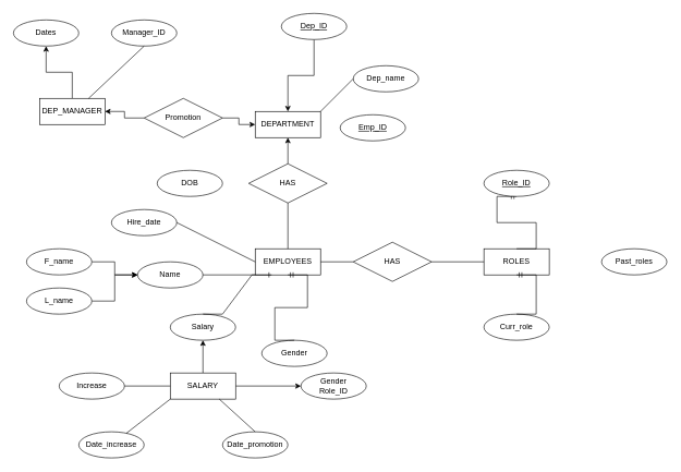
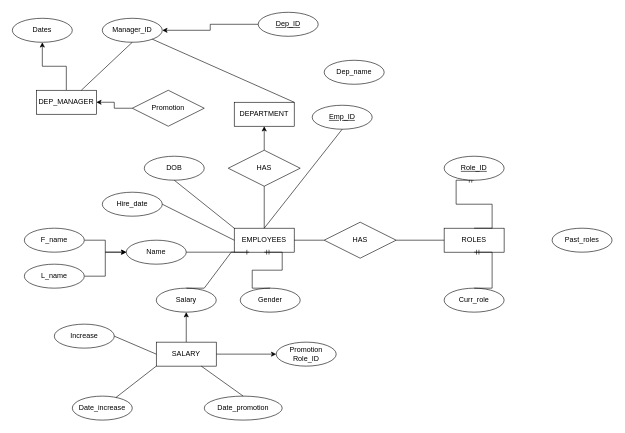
  <mxCell id="0" />
  <mxCell id="1" parent="0" />
  <mxCell id="2" value="EMPLOYEES" style="whiteSpace=wrap;html=1;align=center;" parent="1" vertex="1"><mxGeometry x="390" y="380" width="100" height="40" as="geometry" /></mxCell>
  <mxCell id="3" value="Emp_ID" style="ellipse;whiteSpace=wrap;html=1;align=center;fontStyle=4;" parent="1" vertex="1"><mxGeometry x="520" y="175" width="100" height="40" as="geometry" /></mxCell>
  <mxCell id="4" value="Name" style="ellipse;whiteSpace=wrap;html=1;align=center;" parent="1" vertex="1"><mxGeometry x="210" y="400" width="100" height="40" as="geometry" /></mxCell>
  <mxCell id="5" value="DOB" style="ellipse;whiteSpace=wrap;html=1;align=center;" parent="1" vertex="1"><mxGeometry x="240" y="260" width="100" height="40" as="geometry" /></mxCell>
- <mxCell id="6" value="Gender" style="ellipse;whiteSpace=wrap;html=1;align=center;" parent="1" vertex="1"><mxGeometry x="400" y="520" width="100" height="40" as="geometry" /></mxCell>
+ <mxCell id="6" value="Gender" style="ellipse;whiteSpace=wrap;html=1;align=center;" parent="1" vertex="1"><mxGeometry x="400" y="480" width="100" height="40" as="geometry" /></mxCell>
  <mxCell id="7" value="Salary" style="ellipse;whiteSpace=wrap;html=1;align=center;" parent="1" vertex="1"><mxGeometry x="260" y="480" width="100" height="40" as="geometry" /></mxCell>
  <mxCell id="8" value="Hire_date" style="ellipse;whiteSpace=wrap;html=1;align=center;" parent="1" vertex="1"><mxGeometry x="170" y="320" width="100" height="40" as="geometry" /></mxCell>
  <mxCell id="9" value="ROLES" style="whiteSpace=wrap;html=1;align=center;" parent="1" vertex="1"><mxGeometry x="740" y="380" width="100" height="40" as="geometry" /></mxCell>
  <mxCell id="10" value="HAS" style="shape=rhombus;perimeter=rhombusPerimeter;whiteSpace=wrap;html=1;align=center;" parent="1" vertex="1"><mxGeometry x="540" y="370" width="120" height="60" as="geometry" /></mxCell>
  <mxCell id="11" value="" style="endArrow=none;html=1;rounded=0;exitX=1;exitY=0.5;exitDx=0;exitDy=0;entryX=0;entryY=0.5;entryDx=0;entryDy=0;" parent="1" source="2" target="10" edge="1"><mxGeometry relative="1" as="geometry"><mxPoint x="550" y="380" as="sourcePoint" /><mxPoint x="710" y="380" as="targetPoint" /></mxGeometry></mxCell>
  <mxCell id="12" value="" style="endArrow=none;html=1;rounded=0;exitX=1;exitY=0.5;exitDx=0;exitDy=0;entryX=0;entryY=0.5;entryDx=0;entryDy=0;" parent="1" source="10" target="9" edge="1"><mxGeometry relative="1" as="geometry"><mxPoint x="550" y="380" as="sourcePoint" /><mxPoint x="710" y="380" as="targetPoint" /></mxGeometry></mxCell>
+ <mxCell id="13" value="" style="endArrow=none;html=1;rounded=0;exitX=0.5;exitY=1;exitDx=0;exitDy=0;entryX=0.5;entryY=0;entryDx=0;entryDy=0;" parent="1" source="3" target="2" edge="1"><mxGeometry relative="1" as="geometry"><mxPoint x="550" y="380" as="sourcePoint" /><mxPoint x="710" y="380" as="targetPoint" /></mxGeometry></mxCell>
+ <mxCell id="14" value="" style="endArrow=none;html=1;rounded=0;exitX=0.5;exitY=1;exitDx=0;exitDy=0;entryX=0;entryY=0;entryDx=0;entryDy=0;" parent="1" source="5" target="2" edge="1"><mxGeometry relative="1" as="geometry"><mxPoint x="550" y="380" as="sourcePoint" /><mxPoint x="710" y="380" as="targetPoint" /></mxGeometry></mxCell>
  <mxCell id="15" value="" style="endArrow=none;html=1;rounded=0;exitX=1;exitY=0.5;exitDx=0;exitDy=0;entryX=0;entryY=0.5;entryDx=0;entryDy=0;" parent="1" source="8" target="2" edge="1"><mxGeometry relative="1" as="geometry"><mxPoint x="550" y="380" as="sourcePoint" /><mxPoint x="710" y="380" as="targetPoint" /></mxGeometry></mxCell>
  <mxCell id="16" value="" style="endArrow=none;html=1;rounded=0;exitX=1;exitY=0.5;exitDx=0;exitDy=0;entryX=0;entryY=1;entryDx=0;entryDy=0;" parent="1" source="4" target="2" edge="1"><mxGeometry relative="1" as="geometry"><mxPoint x="550" y="380" as="sourcePoint" /><mxPoint x="710" y="380" as="targetPoint" /></mxGeometry></mxCell>
  <mxCell id="17" value="Curr_role" style="ellipse;whiteSpace=wrap;html=1;align=center;" vertex="1" parent="1"><mxGeometry x="740" y="480" width="100" height="40" as="geometry" /></mxCell>
  <mxCell id="18" value="Past_roles" style="ellipse;whiteSpace=wrap;html=1;align=center;" vertex="1" parent="1"><mxGeometry x="920" y="380" width="100" height="40" as="geometry" /></mxCell>
  <mxCell id="19" value="" style="edgeStyle=entityRelationEdgeStyle;fontSize=12;html=1;endArrow=ERone;endFill=1;rounded=0;exitX=0.5;exitY=0;exitDx=0;exitDy=0;entryX=0.25;entryY=1;entryDx=0;entryDy=0;" edge="1" parent="1" source="7" target="2"><mxGeometry width="100" height="100" relative="1" as="geometry"><mxPoint x="610" y="430" as="sourcePoint" /><mxPoint x="710" y="330" as="targetPoint" /></mxGeometry></mxCell>
  <mxCell id="20" value="" style="edgeStyle=entityRelationEdgeStyle;fontSize=12;html=1;endArrow=ERmandOne;rounded=0;exitX=0.5;exitY=0;exitDx=0;exitDy=0;entryX=0.5;entryY=1;entryDx=0;entryDy=0;" edge="1" parent="1" source="6" target="2"><mxGeometry width="100" height="100" relative="1" as="geometry"><mxPoint x="610" y="430" as="sourcePoint" /><mxPoint x="710" y="330" as="targetPoint" /></mxGeometry></mxCell>
  <mxCell id="21" value="" style="edgeStyle=entityRelationEdgeStyle;fontSize=12;html=1;endArrow=ERmandOne;rounded=0;entryX=0.5;entryY=1;entryDx=0;entryDy=0;exitX=0.5;exitY=0;exitDx=0;exitDy=0;" edge="1" parent="1" source="9"><mxGeometry width="100" height="100" relative="1" as="geometry"><mxPoint x="610" y="430" as="sourcePoint" /><mxPoint x="790" y="300" as="targetPoint" /></mxGeometry></mxCell>
  <mxCell id="22" value="" style="edgeStyle=entityRelationEdgeStyle;fontSize=12;html=1;endArrow=ERmandOne;rounded=0;entryX=0.5;entryY=1;entryDx=0;entryDy=0;exitX=0.5;exitY=0;exitDx=0;exitDy=0;" edge="1" parent="1" source="17" target="9"><mxGeometry width="100" height="100" relative="1" as="geometry"><mxPoint x="610" y="430" as="sourcePoint" /><mxPoint x="710" y="330" as="targetPoint" /></mxGeometry></mxCell>
  <mxCell id="23" value="DEPARTMENT" style="whiteSpace=wrap;html=1;align=center;" vertex="1" parent="1"><mxGeometry x="390" y="170" width="100" height="40" as="geometry" /></mxCell>
- <mxCell id="24" value="" style="edgeStyle=orthogonalEdgeStyle;rounded=0;orthogonalLoop=1;jettySize=auto;html=1;" edge="1" parent="1" source="25" target="23"><mxGeometry relative="1" as="geometry" /></mxCell>
+ <mxCell id="24" value="" style="edgeStyle=orthogonalEdgeStyle;rounded=0;orthogonalLoop=1;jettySize=auto;html=1;" edge="1" parent="1" source="25" target="28"><mxGeometry relative="1" as="geometry" /></mxCell>
  <mxCell id="25" value="Dep_ID" style="ellipse;whiteSpace=wrap;html=1;align=center;fontStyle=4;" vertex="1" parent="1"><mxGeometry x="430" y="20" width="100" height="40" as="geometry" /></mxCell>
  <mxCell id="26" value="" style="edgeStyle=orthogonalEdgeStyle;rounded=0;orthogonalLoop=1;jettySize=auto;html=1;" edge="1" parent="1" source="27" target="30"><mxGeometry relative="1" as="geometry" /></mxCell>
  <mxCell id="27" value="DEP_MANAGER" style="whiteSpace=wrap;html=1;align=center;" vertex="1" parent="1"><mxGeometry x="60" y="150" width="100" height="40" as="geometry" /></mxCell>
  <mxCell id="28" value="Manager_ID" style="ellipse;whiteSpace=wrap;html=1;align=center;" vertex="1" parent="1"><mxGeometry x="170" y="30" width="100" height="40" as="geometry" /></mxCell>
  <mxCell id="29" value="Role_ID" style="ellipse;whiteSpace=wrap;html=1;align=center;fontStyle=4;" vertex="1" parent="1"><mxGeometry x="740" y="260" width="100" height="40" as="geometry" /></mxCell>
  <mxCell id="30" value="Dates" style="ellipse;whiteSpace=wrap;html=1;align=center;" vertex="1" parent="1"><mxGeometry x="20" y="30" width="100" height="40" as="geometry" /></mxCell>
  <mxCell id="31" value="Dep_name" style="ellipse;whiteSpace=wrap;html=1;align=center;" vertex="1" parent="1"><mxGeometry x="540" width="100" height="40" as="geometry" y="100" /></mxCell>
  <mxCell id="32" value="" style="edgeStyle=orthogonalEdgeStyle;rounded=0;orthogonalLoop=1;jettySize=auto;html=1;" edge="1" parent="1" source="33" target="23"><mxGeometry relative="1" as="geometry" /></mxCell>
  <mxCell id="33" value="HAS" style="shape=rhombus;perimeter=rhombusPerimeter;whiteSpace=wrap;html=1;align=center;" vertex="1" parent="1"><mxGeometry x="380" y="250" width="120" height="60" as="geometry" /></mxCell>
  <mxCell id="34" value="" style="endArrow=none;html=1;rounded=0;entryX=0.5;entryY=1;entryDx=0;entryDy=0;" edge="1" parent="1" target="33"><mxGeometry relative="1" as="geometry"><mxPoint x="440" y="380" as="sourcePoint" /><mxPoint x="570" y="350" as="targetPoint" /></mxGeometry></mxCell>
- <mxCell id="35" value="" style="edgeStyle=orthogonalEdgeStyle;rounded=0;orthogonalLoop=1;jettySize=auto;html=1;" edge="1" parent="1" source="37" target="23"><mxGeometry relative="1" as="geometry" /></mxCell>
  <mxCell id="36" value="" style="edgeStyle=orthogonalEdgeStyle;rounded=0;orthogonalLoop=1;jettySize=auto;html=1;" edge="1" parent="1" source="37" target="27"><mxGeometry relative="1" as="geometry" /></mxCell>
  <mxCell id="37" value="Promotion" style="shape=rhombus;perimeter=rhombusPerimeter;whiteSpace=wrap;html=1;align=center;" vertex="1" parent="1"><mxGeometry x="220" y="150" width="120" height="60" as="geometry" /></mxCell>
  <mxCell id="38" value="" style="endArrow=none;html=1;rounded=0;exitX=0.75;exitY=0;exitDx=0;exitDy=0;entryX=0.5;entryY=1;entryDx=0;entryDy=0;" edge="1" parent="1" source="27" target="28"><mxGeometry relative="1" as="geometry"><mxPoint x="410" y="270" as="sourcePoint" /><mxPoint x="570" y="270" as="targetPoint" /></mxGeometry></mxCell>
- <mxCell id="39" value="" style="endArrow=none;html=1;rounded=0;entryX=0;entryY=0.5;entryDx=0;entryDy=0;exitX=1;exitY=0;exitDx=0;exitDy=0;" edge="1" parent="1" source="23" target="31"><mxGeometry relative="1" as="geometry"><mxPoint x="410" y="270" as="sourcePoint" /><mxPoint x="570" y="270" as="targetPoint" /></mxGeometry></mxCell>
+ <mxCell id="39" value="" style="endArrow=none;html=1;rounded=0;exitX=1;exitY=0;exitDx=0;exitDy=0;" edge="1" parent="1" source="23" target="28"><mxGeometry relative="1" as="geometry"><mxPoint x="410" y="270" as="sourcePoint" /><mxPoint x="570" y="270" as="targetPoint" /></mxGeometry></mxCell>
  <mxCell id="40" value="" style="edgeStyle=orthogonalEdgeStyle;rounded=0;orthogonalLoop=1;jettySize=auto;html=1;" edge="1" parent="1" source="41" target="4"><mxGeometry relative="1" as="geometry" /></mxCell>
  <mxCell id="41" value="F_name" style="ellipse;whiteSpace=wrap;html=1;align=center;" vertex="1" parent="1"><mxGeometry x="40" y="380" width="100" height="40" as="geometry" /></mxCell>
  <mxCell id="42" value="" style="edgeStyle=orthogonalEdgeStyle;rounded=0;orthogonalLoop=1;jettySize=auto;html=1;" edge="1" parent="1" source="43" target="4"><mxGeometry relative="1" as="geometry" /></mxCell>
  <mxCell id="43" value="L_name" style="ellipse;whiteSpace=wrap;html=1;align=center;" vertex="1" parent="1"><mxGeometry x="40" y="440" width="100" height="40" as="geometry" /></mxCell>
  <mxCell id="44" value="" style="edgeStyle=orthogonalEdgeStyle;rounded=0;orthogonalLoop=1;jettySize=auto;html=1;" edge="1" parent="1" source="46" target="7"><mxGeometry relative="1" as="geometry" /></mxCell>
  <mxCell id="45" value="" style="edgeStyle=orthogonalEdgeStyle;rounded=0;orthogonalLoop=1;jettySize=auto;html=1;" edge="1" parent="1" source="46" target="47"><mxGeometry relative="1" as="geometry" /></mxCell>
  <mxCell id="46" value="SALARY" style="whiteSpace=wrap;html=1;align=center;" vertex="1" parent="1"><mxGeometry x="260" y="570" width="100" height="40" as="geometry" /></mxCell>
- <mxCell id="47" value="Gender&lt;br&gt;Role_ID" style="ellipse;whiteSpace=wrap;html=1;align=center;" vertex="1" parent="1"><mxGeometry x="460" y="570" width="100" height="40" as="geometry" /></mxCell>
- <mxCell id="48" value="Date_promotion" style="ellipse;whiteSpace=wrap;html=1;align=center;" vertex="1" parent="1"><mxGeometry x="340" y="660" width="100" height="40" as="geometry" /></mxCell>
- <mxCell id="49" value="Increase" style="ellipse;whiteSpace=wrap;html=1;align=center;" vertex="1" parent="1"><mxGeometry x="90" y="570" width="100" height="40" as="geometry" /></mxCell>
+ <mxCell id="47" value="Promotion&lt;br&gt;Role_ID" style="ellipse;whiteSpace=wrap;html=1;align=center;" vertex="1" parent="1"><mxGeometry x="460" y="570" width="100" height="40" as="geometry" /></mxCell>
+ <mxCell id="48" value="Date_promotion" style="ellipse;whiteSpace=wrap;html=1;align=center;" vertex="1" parent="1"><mxGeometry x="340" y="660" width="130" height="40" as="geometry" /></mxCell>
+ <mxCell id="49" value="Increase" style="ellipse;whiteSpace=wrap;html=1;align=center;" vertex="1" parent="1"><mxGeometry x="90" y="540" width="100" height="40" as="geometry" /></mxCell>
  <mxCell id="50" value="Date_increase" style="ellipse;whiteSpace=wrap;html=1;align=center;" vertex="1" parent="1"><mxGeometry x="120" y="660" width="100" height="40" as="geometry" /></mxCell>
  <mxCell id="51" value="" style="endArrow=none;html=1;rounded=0;exitX=1;exitY=0.5;exitDx=0;exitDy=0;entryX=0;entryY=0.5;entryDx=0;entryDy=0;" edge="1" parent="1" source="49" target="46"><mxGeometry relative="1" as="geometry"><mxPoint x="320" y="510" as="sourcePoint" /><mxPoint x="480" y="510" as="targetPoint" /></mxGeometry></mxCell>
  <mxCell id="52" value="" style="endArrow=none;html=1;rounded=0;entryX=0;entryY=1;entryDx=0;entryDy=0;" edge="1" parent="1" source="50" target="46"><mxGeometry relative="1" as="geometry"><mxPoint x="320" y="510" as="sourcePoint" /><mxPoint x="480" y="510" as="targetPoint" /></mxGeometry></mxCell>
  <mxCell id="53" value="" style="endArrow=none;html=1;rounded=0;exitX=0.75;exitY=1;exitDx=0;exitDy=0;entryX=0.5;entryY=0;entryDx=0;entryDy=0;" edge="1" parent="1" source="46" target="48"><mxGeometry relative="1" as="geometry"><mxPoint x="320" y="510" as="sourcePoint" /><mxPoint x="410" y="650" as="targetPoint" /></mxGeometry></mxCell>
